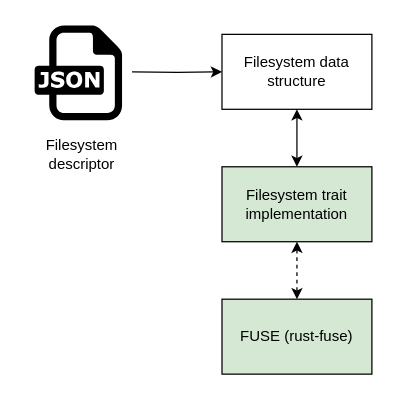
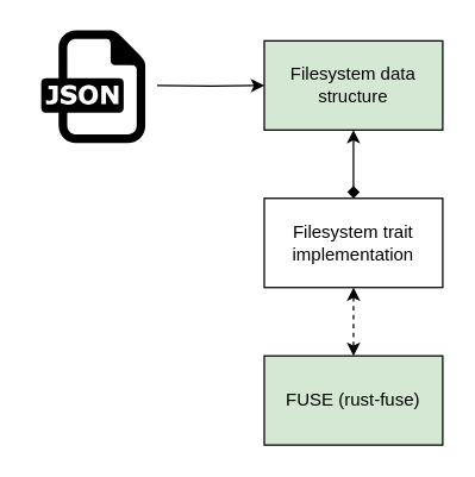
  <mxCell id="0" />
  <mxCell id="1" parent="0" />
  <mxCell id="2" style="edgeStyle=orthogonalEdgeStyle;rounded=0;orthogonalLoop=1;jettySize=auto;html=1;exitX=1;exitY=0.5;exitDx=0;exitDy=0;" edge="1" parent="1" target="5"><mxGeometry relative="1" as="geometry"><mxPoint x="105" y="57" as="sourcePoint" /></mxGeometry></mxCell>
- <mxCell id="3" value="&lt;div&gt;Filesystem&lt;/div&gt;&lt;div&gt;descriptor&lt;br&gt;&lt;/div&gt;" style="text;html=1;strokeColor=none;fillColor=none;align=center;verticalAlign=middle;whiteSpace=wrap;rounded=0;" vertex="1" parent="1"><mxGeometry x="20" y="103" width="90" height="40" as="geometry" /></mxCell>
- <mxCell id="4" style="edgeStyle=orthogonalEdgeStyle;rounded=0;orthogonalLoop=1;jettySize=auto;html=1;exitX=0.5;exitY=1;exitDx=0;exitDy=0;entryX=0.5;entryY=0;entryDx=0;entryDy=0;startArrow=classic;startFill=1;" edge="1" parent="1" source="5" target="8"><mxGeometry relative="1" as="geometry" /></mxCell>
- <mxCell id="5" value="Filesystem data structure" style="rounded=0;whiteSpace=wrap;html=1;" vertex="1" parent="1"><mxGeometry x="177" y="27" width="120" height="60" as="geometry" /></mxCell>
+ <mxCell id="4" style="edgeStyle=orthogonalEdgeStyle;rounded=0;orthogonalLoop=1;jettySize=auto;html=1;exitX=0.5;exitY=1;exitDx=0;exitDy=0;entryX=0.5;entryY=0;entryDx=0;entryDy=0;startArrow=classic;startFill=1;endArrow=diamond;" edge="1" parent="1" source="5" target="8"><mxGeometry relative="1" as="geometry" /></mxCell>
+ <mxCell id="5" value="Filesystem data structure" style="rounded=0;whiteSpace=wrap;html=1;fillColor=#d5e8d4;" vertex="1" parent="1"><mxGeometry x="177" y="27" width="120" height="60" as="geometry" /></mxCell>
  <mxCell id="6" value="FUSE (rust-fuse)" style="rounded=0;whiteSpace=wrap;html=1;fillColor=#d5e8d4;" vertex="1" parent="1"><mxGeometry x="177" y="239" width="120" height="60" as="geometry" /></mxCell>
  <mxCell id="7" style="edgeStyle=orthogonalEdgeStyle;rounded=0;orthogonalLoop=1;jettySize=auto;html=1;exitX=0.5;exitY=1;exitDx=0;exitDy=0;entryX=0.5;entryY=0;entryDx=0;entryDy=0;startArrow=classic;startFill=1;dashed=1;" edge="1" parent="1" source="8" target="6"><mxGeometry relative="1" as="geometry" /></mxCell>
- <mxCell id="8" value="Filesystem trait implementation" style="rounded=0;whiteSpace=wrap;html=1;fillColor=#d5e8d4;" vertex="1" parent="1"><mxGeometry x="177" y="133" width="120" height="60" as="geometry" /></mxCell>
+ <mxCell id="8" value="Filesystem trait implementation" style="rounded=0;whiteSpace=wrap;html=1;" vertex="1" parent="1"><mxGeometry x="177" y="133" width="120" height="60" as="geometry" /></mxCell>
  <mxCell id="9" value="" style="dashed=0;outlineConnect=0;html=1;align=center;labelPosition=center;verticalLabelPosition=bottom;verticalAlign=top;shape=mxgraph.weblogos.json" vertex="1" parent="1"><mxGeometry x="27" y="20" width="70" height="75.8" as="geometry" /></mxCell>
